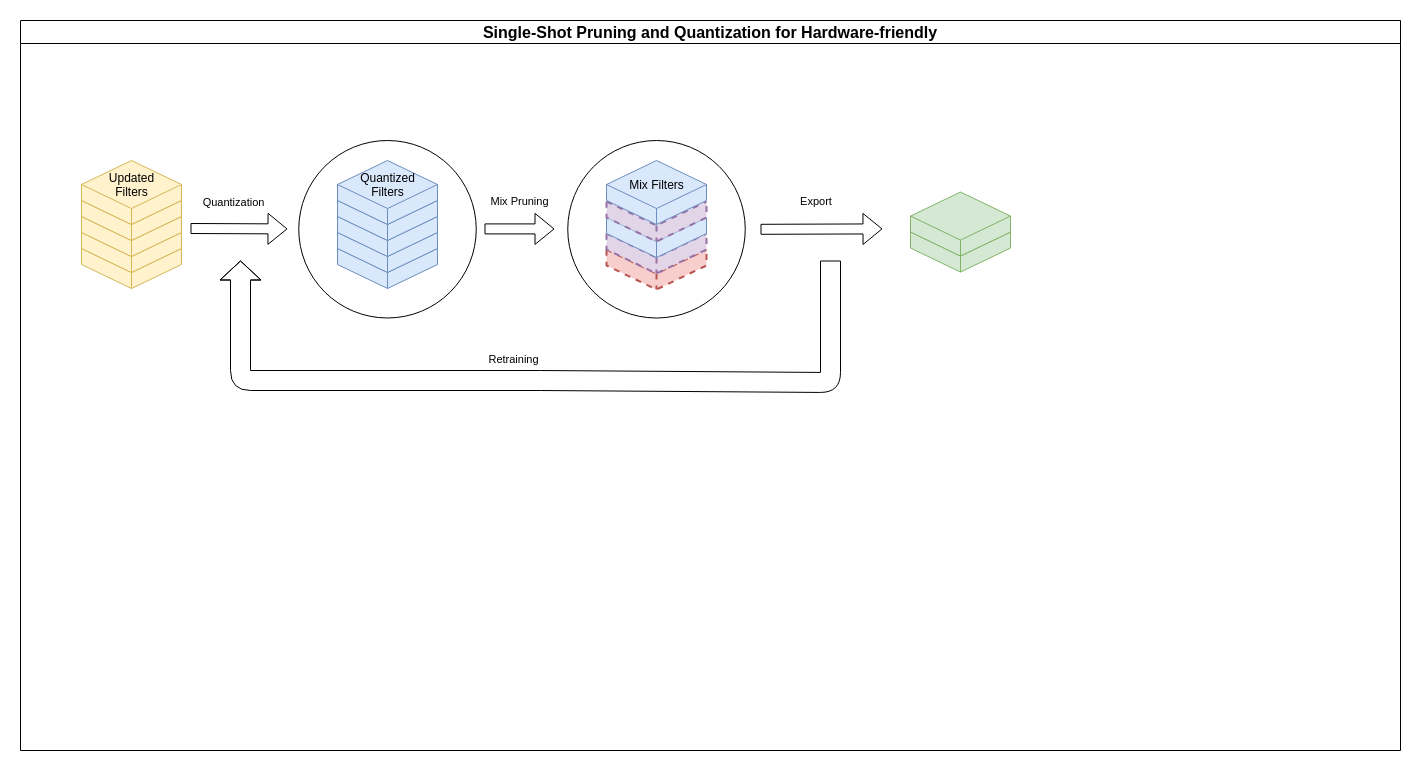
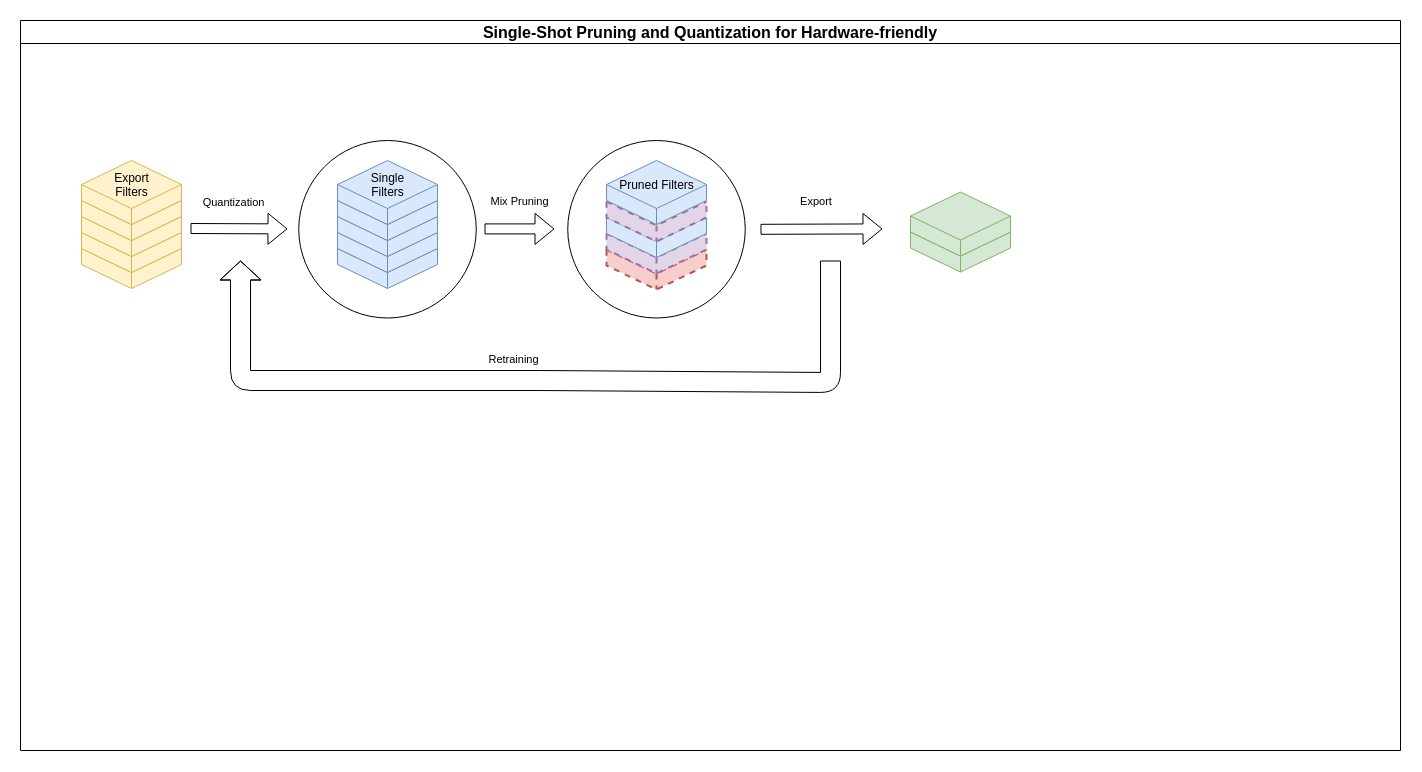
  <mxCell id="0" />
  <mxCell id="1" parent="0" />
  <mxCell id="2" value="&lt;font style=&quot;font-size: 16px;&quot;&gt;Single-Shot Pruning and Quantization for&amp;nbsp;Hardware-friendly&lt;/font&gt;" style="swimlane;whiteSpace=wrap;html=1;" vertex="1" parent="1"><mxGeometry x="20" y="20" width="1380" height="730" as="geometry" /></mxCell>
  <mxCell id="3" value="" style="ellipse;whiteSpace=wrap;html=1;aspect=fixed;" vertex="1" parent="2"><mxGeometry x="547.25" y="120" width="177.5" height="177.5" as="geometry" /></mxCell>
  <mxCell id="4" value="" style="ellipse;whiteSpace=wrap;html=1;aspect=fixed;" vertex="1" parent="2"><mxGeometry x="278.25" y="120" width="177.5" height="177.5" as="geometry" /></mxCell>
  <mxCell id="5" value="" style="group" vertex="1" connectable="0" parent="2"><mxGeometry x="61" y="140" width="100" height="128" as="geometry" /></mxCell>
  <mxCell id="6" value="" style="html=1;shape=mxgraph.basic.isocube;isoAngle=15;fillColor=#fff2cc;strokeColor=#d6b656;" vertex="1" parent="5"><mxGeometry y="64" width="100" height="64" as="geometry" /></mxCell>
  <mxCell id="7" style="edgeStyle=orthogonalEdgeStyle;rounded=0;orthogonalLoop=1;jettySize=auto;html=1;exitX=0.5;exitY=1;exitDx=0;exitDy=0;exitPerimeter=0;fillColor=#fff2cc;strokeColor=#d6b656;" edge="1" parent="5" source="6" target="6"><mxGeometry relative="1" as="geometry" /></mxCell>
  <mxCell id="8" value="" style="html=1;shape=mxgraph.basic.isocube;isoAngle=15;fillColor=#fff2cc;strokeColor=#d6b656;" vertex="1" parent="5"><mxGeometry y="48" width="100" height="64" as="geometry" /></mxCell>
  <mxCell id="9" value="" style="html=1;shape=mxgraph.basic.isocube;isoAngle=15;fillColor=#fff2cc;strokeColor=#d6b656;" vertex="1" parent="5"><mxGeometry y="32" width="100" height="64" as="geometry" /></mxCell>
  <mxCell id="10" value="" style="html=1;shape=mxgraph.basic.isocube;isoAngle=15;fillColor=#fff2cc;strokeColor=#d6b656;" vertex="1" parent="5"><mxGeometry y="16" width="100" height="64" as="geometry" /></mxCell>
- <mxCell id="11" value="&lt;font color=&quot;#000000&quot;&gt;Updated&lt;br&gt;Filters&lt;br&gt;&lt;br&gt;&lt;/font&gt;" style="html=1;shape=mxgraph.basic.isocube;isoAngle=15;fillColor=#fff2cc;strokeColor=#d6b656;" vertex="1" parent="5"><mxGeometry width="100" height="64" as="geometry" /></mxCell>
+ <mxCell id="11" value="&lt;font color=&quot;#000000&quot;&gt;Export&lt;br&gt;Filters&lt;br&gt;&lt;br&gt;&lt;/font&gt;" style="html=1;shape=mxgraph.basic.isocube;isoAngle=15;fillColor=#fff2cc;strokeColor=#d6b656;" vertex="1" parent="5"><mxGeometry width="100" height="64" as="geometry" /></mxCell>
  <mxCell id="12" value="" style="html=1;shape=mxgraph.basic.isocube;isoAngle=15;fillColor=#dae8fc;strokeColor=#6c8ebf;" vertex="1" parent="2"><mxGeometry x="317" y="204" width="100" height="64" as="geometry" /></mxCell>
  <mxCell id="13" style="edgeStyle=orthogonalEdgeStyle;rounded=0;orthogonalLoop=1;jettySize=auto;html=1;exitX=0.5;exitY=1;exitDx=0;exitDy=0;exitPerimeter=0;fillColor=#dae8fc;strokeColor=#6c8ebf;" edge="1" parent="2" source="12" target="12"><mxGeometry relative="1" as="geometry" /></mxCell>
  <mxCell id="14" value="" style="html=1;shape=mxgraph.basic.isocube;isoAngle=15;fillColor=#dae8fc;strokeColor=#6c8ebf;" vertex="1" parent="2"><mxGeometry x="317" y="188" width="100" height="64" as="geometry" /></mxCell>
  <mxCell id="15" value="" style="html=1;shape=mxgraph.basic.isocube;isoAngle=15;fillColor=#dae8fc;strokeColor=#6c8ebf;" vertex="1" parent="2"><mxGeometry x="317" y="172" width="100" height="64" as="geometry" /></mxCell>
  <mxCell id="16" value="" style="html=1;shape=mxgraph.basic.isocube;isoAngle=15;fillColor=#dae8fc;strokeColor=#6c8ebf;" vertex="1" parent="2"><mxGeometry x="317" y="156" width="100" height="64" as="geometry" /></mxCell>
- <mxCell id="17" value="&lt;font color=&quot;#000000&quot;&gt;Quantized&lt;br&gt;Filters&lt;br&gt;&lt;br&gt;&lt;/font&gt;" style="html=1;shape=mxgraph.basic.isocube;isoAngle=15;fillColor=#dae8fc;strokeColor=#6c8ebf;" vertex="1" parent="2"><mxGeometry x="317" y="140" width="100" height="64" as="geometry" /></mxCell>
+ <mxCell id="17" value="&lt;font color=&quot;#000000&quot;&gt;Single&lt;br&gt;Filters&lt;br&gt;&lt;br&gt;&lt;/font&gt;" style="html=1;shape=mxgraph.basic.isocube;isoAngle=15;fillColor=#dae8fc;strokeColor=#6c8ebf;" vertex="1" parent="2"><mxGeometry x="317" y="140" width="100" height="64" as="geometry" /></mxCell>
  <mxCell id="18" value="" style="html=1;shape=mxgraph.basic.isocube;isoAngle=15;fillColor=#f8cecc;strokeColor=#b85450;strokeWidth=2;dashed=1;" vertex="1" parent="2"><mxGeometry x="586" y="205" width="100" height="64" as="geometry" /></mxCell>
  <mxCell id="19" style="edgeStyle=orthogonalEdgeStyle;rounded=0;orthogonalLoop=1;jettySize=auto;html=1;exitX=0.5;exitY=1;exitDx=0;exitDy=0;exitPerimeter=0;fillColor=#dae8fc;strokeColor=#6c8ebf;" edge="1" parent="2" source="18" target="18"><mxGeometry relative="1" as="geometry" /></mxCell>
  <mxCell id="20" value="" style="html=1;shape=mxgraph.basic.isocube;isoAngle=15;fillColor=#e1d5e7;strokeColor=#9673a6;dashed=1;strokeWidth=2;" vertex="1" parent="2"><mxGeometry x="586" y="189" width="100" height="64" as="geometry" /></mxCell>
  <mxCell id="21" value="" style="html=1;shape=mxgraph.basic.isocube;isoAngle=15;fillColor=#dae8fc;strokeColor=#6c8ebf;" vertex="1" parent="2"><mxGeometry x="586" y="173" width="100" height="64" as="geometry" /></mxCell>
  <mxCell id="22" value="" style="html=1;shape=mxgraph.basic.isocube;isoAngle=15;fillColor=#e1d5e7;strokeColor=#9673a6;dashed=1;strokeWidth=2;" vertex="1" parent="2"><mxGeometry x="586" y="157" width="100" height="64" as="geometry" /></mxCell>
- <mxCell id="23" value="&lt;font color=&quot;#000000&quot;&gt;Mix Filters&lt;br&gt;&lt;br&gt;&lt;/font&gt;" style="html=1;shape=mxgraph.basic.isocube;isoAngle=15;fillColor=#dae8fc;strokeColor=#6c8ebf;" vertex="1" parent="2"><mxGeometry x="586" y="140" width="100" height="64" as="geometry" /></mxCell>
+ <mxCell id="23" value="&lt;font color=&quot;#000000&quot;&gt;Pruned Filters&lt;br&gt;&lt;br&gt;&lt;/font&gt;" style="html=1;shape=mxgraph.basic.isocube;isoAngle=15;fillColor=#dae8fc;strokeColor=#6c8ebf;" vertex="1" parent="2"><mxGeometry x="586" y="140" width="100" height="64" as="geometry" /></mxCell>
  <mxCell id="24" value="" style="shape=flexArrow;endArrow=classic;html=1;rounded=0;" edge="1" parent="2"><mxGeometry width="50" height="50" relative="1" as="geometry"><mxPoint x="170" y="208" as="sourcePoint" /><mxPoint x="267" y="208.41" as="targetPoint" /></mxGeometry></mxCell>
  <mxCell id="25" value="Quantization" style="edgeLabel;html=1;align=center;verticalAlign=middle;resizable=0;points=[];" vertex="1" connectable="0" parent="24"><mxGeometry x="0.084" y="5" relative="1" as="geometry"><mxPoint x="-11" y="-22" as="offset" /></mxGeometry></mxCell>
  <mxCell id="26" value="" style="shape=flexArrow;endArrow=classic;html=1;rounded=0;" edge="1" parent="2"><mxGeometry width="50" height="50" relative="1" as="geometry"><mxPoint x="464" y="208.41" as="sourcePoint" /><mxPoint x="534" y="208.41" as="targetPoint" /></mxGeometry></mxCell>
  <mxCell id="27" value="Mix Pruning" style="edgeLabel;html=1;align=center;verticalAlign=middle;resizable=0;points=[];" vertex="1" connectable="0" parent="26"><mxGeometry x="-0.422" y="6" relative="1" as="geometry"><mxPoint x="14" y="-22" as="offset" /></mxGeometry></mxCell>
  <mxCell id="28" value="" style="group" vertex="1" connectable="0" parent="2"><mxGeometry x="910" y="156" width="100" height="128" as="geometry" /></mxCell>
  <mxCell id="29" style="edgeStyle=orthogonalEdgeStyle;rounded=0;orthogonalLoop=1;jettySize=auto;html=1;exitX=0.5;exitY=1;exitDx=0;exitDy=0;exitPerimeter=0;fillColor=#d5e8d4;strokeColor=#82b366;" edge="1" parent="28"><mxGeometry relative="1" as="geometry"><mxPoint x="30" y="111.55" as="sourcePoint" /><mxPoint x="30" y="111.55" as="targetPoint" /></mxGeometry></mxCell>
  <mxCell id="30" value="" style="html=1;shape=mxgraph.basic.isocube;isoAngle=15;fillColor=#d5e8d4;strokeColor=#82b366;" vertex="1" parent="28"><mxGeometry x="-20" y="31.55" width="100" height="64" as="geometry" /></mxCell>
  <mxCell id="31" value="" style="html=1;shape=mxgraph.basic.isocube;isoAngle=15;fillColor=#d5e8d4;strokeColor=#82b366;" vertex="1" parent="28"><mxGeometry x="-20" y="15.55" width="100" height="64" as="geometry" /></mxCell>
  <mxCell id="32" value="" style="endArrow=classic;html=1;rounded=1;shape=flexArrow;strokeWidth=1;width=20;" edge="1" parent="2"><mxGeometry width="50" height="50" relative="1" as="geometry"><mxPoint x="810" y="240" as="sourcePoint" /><mxPoint x="220" y="240" as="targetPoint" /><Array as="points"><mxPoint x="810" y="362" /><mxPoint x="520" y="360" /><mxPoint x="220" y="360" /></Array></mxGeometry></mxCell>
  <mxCell id="33" value="Retraining" style="edgeLabel;html=1;align=center;verticalAlign=middle;resizable=0;points=[];" vertex="1" connectable="0" parent="32"><mxGeometry x="0.097" y="-5" relative="1" as="geometry"><mxPoint x="16" y="-17" as="offset" /></mxGeometry></mxCell>
  <mxCell id="34" value="" style="shape=flexArrow;endArrow=classic;html=1;rounded=0;" edge="1" parent="2"><mxGeometry width="50" height="50" relative="1" as="geometry"><mxPoint x="740" y="208.8" as="sourcePoint" /><mxPoint x="862" y="208.39" as="targetPoint" /></mxGeometry></mxCell>
  <mxCell id="35" value="Export&amp;nbsp;" style="edgeLabel;html=1;align=center;verticalAlign=middle;resizable=0;points=[];" vertex="1" connectable="0" parent="34"><mxGeometry x="-0.205" y="6" relative="1" as="geometry"><mxPoint x="9" y="-22" as="offset" /></mxGeometry></mxCell>
